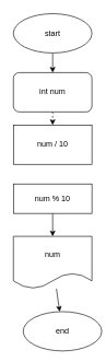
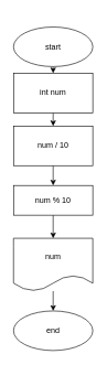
  <mxCell id="0" />
  <mxCell id="1" parent="0" />
  <mxCell id="2" style="edgeStyle=none;html=1;entryX=0.5;entryY=0;entryDx=0;entryDy=0;" edge="1" parent="1" source="3" target="5"><mxGeometry relative="1" as="geometry" /></mxCell>
- <mxCell id="3" value="start&lt;br&gt;" style="ellipse;whiteSpace=wrap;html=1;" vertex="1" parent="1"><mxGeometry x="20" y="20" width="120" height="60" as="geometry" /></mxCell>
- <mxCell id="4" style="edgeStyle=none;html=1;dashed=1;" edge="1" parent="1" source="5" target="7"><mxGeometry relative="1" as="geometry" /></mxCell>
- <mxCell id="5" value="int num" style="whiteSpace=wrap;html=1;rounded=1;" vertex="1" parent="1"><mxGeometry x="20" y="110" width="120" height="60" as="geometry" /></mxCell>
+ <mxCell id="3" value="start&lt;br&gt;" style="ellipse;whiteSpace=wrap;html=1;" vertex="1" parent="1"><mxGeometry x="20" y="40" width="120" height="60" as="geometry" /></mxCell>
+ <mxCell id="4" style="edgeStyle=none;html=1;" edge="1" parent="1" source="5" target="7"><mxGeometry relative="1" as="geometry" /></mxCell>
+ <mxCell id="5" value="int num" style="whiteSpace=wrap;html=1;" vertex="1" parent="1"><mxGeometry x="20" y="110" width="120" height="60" as="geometry" /></mxCell>
+ <mxCell id="6" style="edgeStyle=none;html=1;entryX=0.5;entryY=0;entryDx=0;entryDy=0;" edge="1" parent="1" source="7" target="9"><mxGeometry relative="1" as="geometry" /></mxCell>
  <mxCell id="7" value="num / 10" style="whiteSpace=wrap;html=1;" vertex="1" parent="1"><mxGeometry x="20" y="190" width="120" height="60" as="geometry" /></mxCell>
  <mxCell id="8" style="edgeStyle=none;html=1;" edge="1" parent="1" source="9" target="11"><mxGeometry relative="1" as="geometry" /></mxCell>
  <mxCell id="9" value="num % 10" style="whiteSpace=wrap;html=1;" vertex="1" parent="1"><mxGeometry x="20" y="280" width="120" height="45" as="geometry" /></mxCell>
  <mxCell id="10" style="edgeStyle=none;html=1;" edge="1" parent="1" source="11" target="12"><mxGeometry relative="1" as="geometry" /></mxCell>
  <mxCell id="11" value="num" style="shape=document;whiteSpace=wrap;html=1;boundedLbl=1;" vertex="1" parent="1"><mxGeometry x="20" y="360" width="120" height="80" as="geometry" /></mxCell>
- <mxCell id="12" value="end" style="ellipse;whiteSpace=wrap;html=1;" vertex="1" parent="1"><mxGeometry x="35" y="475" width="120" height="60" as="geometry" /></mxCell>
+ <mxCell id="12" value="end" style="ellipse;whiteSpace=wrap;html=1;" vertex="1" parent="1"><mxGeometry x="20" y="470" width="120" height="60" as="geometry" /></mxCell>
